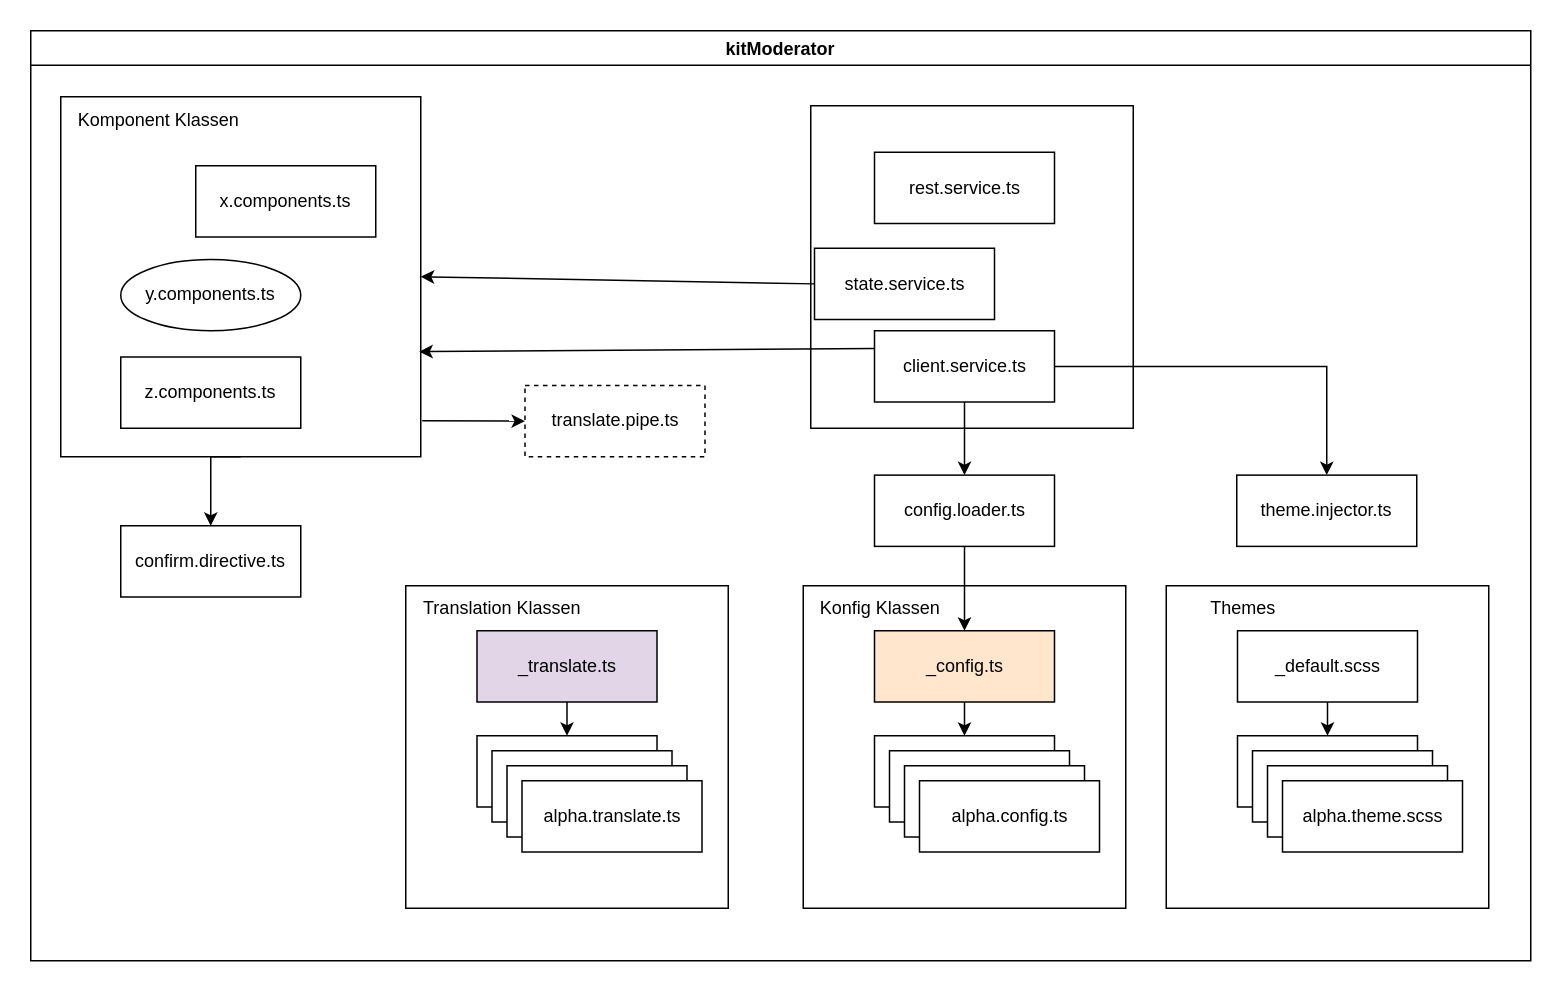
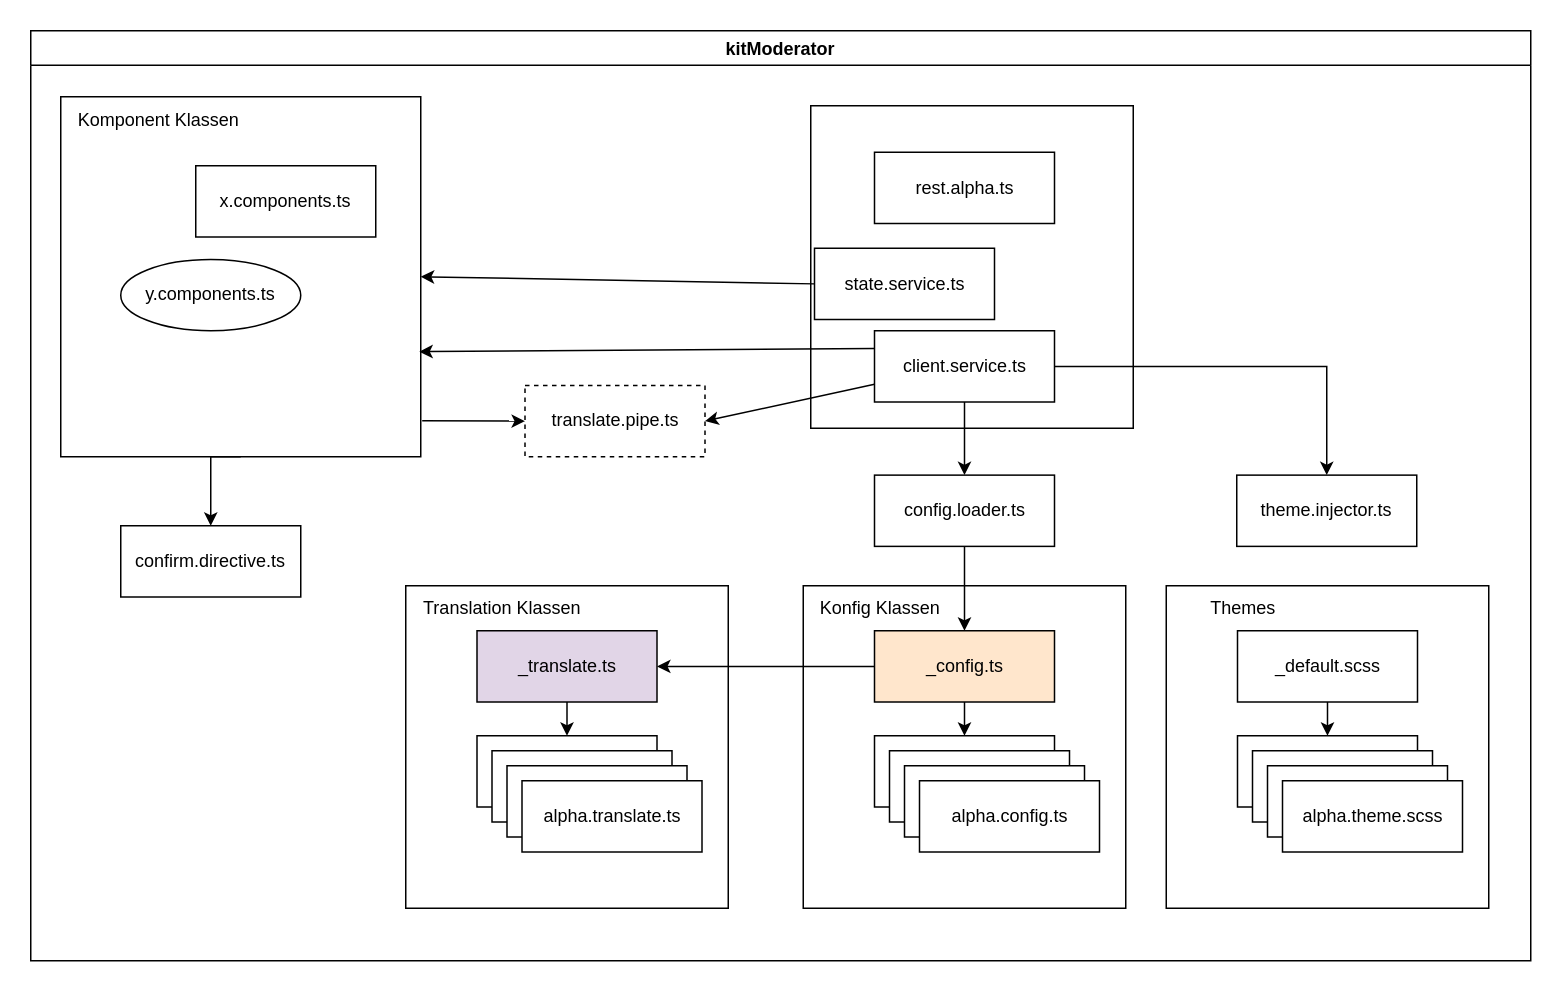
  <mxCell id="0" />
  <mxCell id="1" parent="0" />
  <mxCell id="2" value="kitModerator" style="swimlane;" vertex="1" parent="1"><mxGeometry x="20" y="20" width="1000" height="620" as="geometry" /></mxCell>
  <mxCell id="3" value="" style="whiteSpace=wrap;html=1;aspect=fixed;" vertex="1" parent="2"><mxGeometry x="520" y="50" width="215" height="215" as="geometry" /></mxCell>
- <mxCell id="4" value="rest.service.ts" style="rounded=0;whiteSpace=wrap;html=1;" vertex="1" parent="2"><mxGeometry x="562.5" y="81" width="120" height="47.5" as="geometry" /></mxCell>
+ <mxCell id="4" value="rest.alpha.ts" style="rounded=0;whiteSpace=wrap;html=1;" vertex="1" parent="2"><mxGeometry x="562.5" y="81" width="120" height="47.5" as="geometry" /></mxCell>
  <mxCell id="5" value="" style="whiteSpace=wrap;html=1;aspect=fixed;" vertex="1" parent="2"><mxGeometry x="515" y="370" width="215" height="215" as="geometry" /></mxCell>
  <mxCell id="6" value="Konfig Klassen" style="text;html=1;align=center;verticalAlign=middle;resizable=0;points=[];autosize=1;strokeColor=none;fillColor=none;" vertex="1" parent="2"><mxGeometry x="516" y="370" width="100" height="30" as="geometry" /></mxCell>
  <mxCell id="7" style="edgeStyle=orthogonalEdgeStyle;rounded=0;orthogonalLoop=1;jettySize=auto;html=1;exitX=1;exitY=0.5;exitDx=0;exitDy=0;entryX=0.5;entryY=0;entryDx=0;entryDy=0;" edge="1" parent="2" source="8" target="38"><mxGeometry relative="1" as="geometry" /></mxCell>
  <mxCell id="8" value="client.service.ts" style="rounded=0;whiteSpace=wrap;html=1;" vertex="1" parent="2"><mxGeometry x="562.5" y="200" width="120" height="47.5" as="geometry" /></mxCell>
  <mxCell id="9" value="state.service.ts" style="rounded=0;whiteSpace=wrap;html=1;" vertex="1" parent="2"><mxGeometry x="522.5" y="145" width="120" height="47.5" as="geometry" /></mxCell>
  <mxCell id="10" value="_config.ts" style="rounded=0;whiteSpace=wrap;html=1;fillColor=#ffe6cc;" vertex="1" parent="2"><mxGeometry x="562.5" y="400" width="120" height="47.5" as="geometry" /></mxCell>
  <mxCell id="11" value="alpha.config.ts" style="rounded=0;whiteSpace=wrap;html=1;" vertex="1" parent="2"><mxGeometry x="562.5" y="470" width="120" height="47.5" as="geometry" /></mxCell>
  <mxCell id="12" value="" style="endArrow=classic;html=1;rounded=0;exitX=0.5;exitY=1;exitDx=0;exitDy=0;entryX=0.5;entryY=0;entryDx=0;entryDy=0;" edge="1" parent="2" source="10" target="11"><mxGeometry width="50" height="50" relative="1" as="geometry"><mxPoint x="510" y="480" as="sourcePoint" /><mxPoint x="560" y="430" as="targetPoint" /></mxGeometry></mxCell>
  <mxCell id="13" style="edgeStyle=orthogonalEdgeStyle;rounded=0;orthogonalLoop=1;jettySize=auto;html=1;exitX=0.5;exitY=1;exitDx=0;exitDy=0;" edge="1" parent="2" source="14" target="36"><mxGeometry relative="1" as="geometry"><Array as="points"><mxPoint x="120" y="284" /></Array></mxGeometry></mxCell>
  <mxCell id="14" value="" style="whiteSpace=wrap;html=1;aspect=fixed;" vertex="1" parent="2"><mxGeometry x="20" y="44" width="240" height="240" as="geometry" /></mxCell>
  <mxCell id="15" value="Komponent Klassen" style="text;html=1;align=center;verticalAlign=middle;resizable=0;points=[];autosize=1;strokeColor=none;fillColor=none;" vertex="1" parent="2"><mxGeometry x="20" y="45" width="130" height="30" as="geometry" /></mxCell>
  <mxCell id="16" value="config.loader.ts" style="rounded=0;whiteSpace=wrap;html=1;" vertex="1" parent="2"><mxGeometry x="562.5" y="296.25" width="120" height="47.5" as="geometry" /></mxCell>
  <mxCell id="17" value="" style="endArrow=classic;html=1;rounded=0;exitX=0.5;exitY=1;exitDx=0;exitDy=0;entryX=0.5;entryY=0;entryDx=0;entryDy=0;" edge="1" parent="2" source="8" target="16"><mxGeometry width="50" height="50" relative="1" as="geometry"><mxPoint x="390" y="370" as="sourcePoint" /><mxPoint x="440" y="320" as="targetPoint" /></mxGeometry></mxCell>
  <mxCell id="18" value="" style="endArrow=classic;html=1;rounded=0;exitX=0.5;exitY=1;exitDx=0;exitDy=0;entryX=0.5;entryY=0;entryDx=0;entryDy=0;" edge="1" parent="2" source="16" target="10"><mxGeometry width="50" height="50" relative="1" as="geometry"><mxPoint x="390" y="430" as="sourcePoint" /><mxPoint x="440" y="380" as="targetPoint" /></mxGeometry></mxCell>
  <mxCell id="19" value="" style="whiteSpace=wrap;html=1;aspect=fixed;" vertex="1" parent="2"><mxGeometry x="250" y="370" width="215" height="215" as="geometry" /></mxCell>
  <mxCell id="20" value="Translation Klassen" style="text;html=1;align=center;verticalAlign=middle;resizable=0;points=[];autosize=1;strokeColor=none;fillColor=none;" vertex="1" parent="2"><mxGeometry x="249" y="370" width="130" height="30" as="geometry" /></mxCell>
  <mxCell id="21" value="_translate.ts" style="rounded=0;whiteSpace=wrap;html=1;fillColor=#e1d5e7;" vertex="1" parent="2"><mxGeometry x="297.5" y="400" width="120" height="47.5" as="geometry" /></mxCell>
  <mxCell id="22" value="alpha.config.ts" style="rounded=0;whiteSpace=wrap;html=1;" vertex="1" parent="2"><mxGeometry x="297.5" y="470" width="120" height="47.5" as="geometry" /></mxCell>
  <mxCell id="23" value="" style="endArrow=classic;html=1;rounded=0;exitX=0.5;exitY=1;exitDx=0;exitDy=0;entryX=0.5;entryY=0;entryDx=0;entryDy=0;" edge="1" parent="2" source="21" target="22"><mxGeometry width="50" height="50" relative="1" as="geometry"><mxPoint x="175" y="440" as="sourcePoint" /><mxPoint x="225" y="390" as="targetPoint" /></mxGeometry></mxCell>
  <mxCell id="24" value="alpha.config.ts" style="rounded=0;whiteSpace=wrap;html=1;" vertex="1" parent="2"><mxGeometry x="307.5" y="480" width="120" height="47.5" as="geometry" /></mxCell>
  <mxCell id="25" value="alpha.config.ts" style="rounded=0;whiteSpace=wrap;html=1;" vertex="1" parent="2"><mxGeometry x="317.5" y="490" width="120" height="47.5" as="geometry" /></mxCell>
  <mxCell id="26" value="alpha.translate.ts" style="rounded=0;whiteSpace=wrap;html=1;" vertex="1" parent="2"><mxGeometry x="327.5" y="500" width="120" height="47.5" as="geometry" /></mxCell>
+ <mxCell id="27" value="" style="endArrow=classic;html=1;rounded=0;exitX=0;exitY=0.5;exitDx=0;exitDy=0;entryX=1;entryY=0.5;entryDx=0;entryDy=0;" edge="1" parent="2" source="10" target="21"><mxGeometry width="50" height="50" relative="1" as="geometry"><mxPoint x="430" y="310" as="sourcePoint" /><mxPoint x="480" y="260" as="targetPoint" /></mxGeometry></mxCell>
  <mxCell id="28" value="x.components.ts" style="rounded=0;whiteSpace=wrap;html=1;" vertex="1" parent="2"><mxGeometry x="110" y="90" width="120" height="47.5" as="geometry" /></mxCell>
  <mxCell id="29" value="translate.pipe.ts" style="rounded=0;whiteSpace=wrap;html=1;dashed=1;" vertex="1" parent="2"><mxGeometry x="329.5" y="236.5" width="120" height="47.5" as="geometry" /></mxCell>
  <mxCell id="30" value="y.components.ts" style="ellipse;whiteSpace=wrap;html=1;" vertex="1" parent="2"><mxGeometry x="60" y="152.5" width="120" height="47.5" as="geometry" /></mxCell>
- <mxCell id="31" value="z.components.ts" style="rounded=0;whiteSpace=wrap;html=1;" vertex="1" parent="2"><mxGeometry x="60" y="217.5" width="120" height="47.5" as="geometry" /></mxCell>
  <mxCell id="32" value="" style="endArrow=classic;html=1;rounded=0;exitX=1.004;exitY=0.9;exitDx=0;exitDy=0;entryX=0;entryY=0.5;entryDx=0;entryDy=0;exitPerimeter=0;" edge="1" parent="2" source="14" target="29"><mxGeometry width="50" height="50" relative="1" as="geometry"><mxPoint x="390" y="150" as="sourcePoint" /><mxPoint x="440" y="100" as="targetPoint" /></mxGeometry></mxCell>
  <mxCell id="33" value="" style="endArrow=classic;html=1;rounded=0;exitX=0;exitY=0.5;exitDx=0;exitDy=0;entryX=1;entryY=0.5;entryDx=0;entryDy=0;" edge="1" parent="2" source="9" target="14"><mxGeometry width="50" height="50" relative="1" as="geometry"><mxPoint x="400" y="180" as="sourcePoint" /><mxPoint x="450" y="130" as="targetPoint" /></mxGeometry></mxCell>
+ <mxCell id="34" value="" style="endArrow=classic;html=1;rounded=0;exitX=0;exitY=0.75;exitDx=0;exitDy=0;entryX=1;entryY=0.5;entryDx=0;entryDy=0;" edge="1" parent="2" source="8" target="29"><mxGeometry width="50" height="50" relative="1" as="geometry"><mxPoint x="440" y="330" as="sourcePoint" /><mxPoint x="490" y="280" as="targetPoint" /></mxGeometry></mxCell>
  <mxCell id="35" value="" style="endArrow=classic;html=1;rounded=0;exitX=0;exitY=0.25;exitDx=0;exitDy=0;entryX=0.996;entryY=0.708;entryDx=0;entryDy=0;entryPerimeter=0;" edge="1" parent="2" source="8" target="14"><mxGeometry width="50" height="50" relative="1" as="geometry"><mxPoint x="400" y="220" as="sourcePoint" /><mxPoint x="450" y="170" as="targetPoint" /></mxGeometry></mxCell>
  <mxCell id="36" value="confirm.directive.ts" style="rounded=0;whiteSpace=wrap;html=1;" vertex="1" parent="2"><mxGeometry x="60" y="330" width="120" height="47.5" as="geometry" /></mxCell>
  <mxCell id="37" value="" style="whiteSpace=wrap;html=1;aspect=fixed;" vertex="1" parent="2"><mxGeometry x="757" y="370" width="215" height="215" as="geometry" /></mxCell>
  <mxCell id="38" value="theme.injector.ts" style="rounded=0;whiteSpace=wrap;html=1;" vertex="1" parent="2"><mxGeometry x="804" y="296.25" width="120" height="47.5" as="geometry" /></mxCell>
  <mxCell id="39" value="Themes" style="text;html=1;align=center;verticalAlign=middle;resizable=0;points=[];autosize=1;strokeColor=none;fillColor=none;" vertex="1" parent="2"><mxGeometry x="773" y="370" width="70" height="30" as="geometry" /></mxCell>
  <mxCell id="40" value="_default.scss" style="rounded=0;whiteSpace=wrap;html=1;" vertex="1" parent="2"><mxGeometry x="804.5" y="400" width="120" height="47.5" as="geometry" /></mxCell>
  <mxCell id="41" value="alpha.config.ts" style="rounded=0;whiteSpace=wrap;html=1;" vertex="1" parent="2"><mxGeometry x="804.5" y="470" width="120" height="47.5" as="geometry" /></mxCell>
  <mxCell id="42" value="" style="endArrow=classic;html=1;rounded=0;exitX=0.5;exitY=1;exitDx=0;exitDy=0;entryX=0.5;entryY=0;entryDx=0;entryDy=0;" edge="1" parent="2" source="40" target="41"><mxGeometry width="50" height="50" relative="1" as="geometry"><mxPoint x="682" y="440" as="sourcePoint" /><mxPoint x="732" y="390" as="targetPoint" /></mxGeometry></mxCell>
  <mxCell id="43" value="alpha.config.ts" style="rounded=0;whiteSpace=wrap;html=1;" vertex="1" parent="2"><mxGeometry x="814.5" y="480" width="120" height="47.5" as="geometry" /></mxCell>
  <mxCell id="44" value="alpha.config.ts" style="rounded=0;whiteSpace=wrap;html=1;" vertex="1" parent="2"><mxGeometry x="824.5" y="490" width="120" height="47.5" as="geometry" /></mxCell>
  <mxCell id="45" value="alpha.theme.scss" style="rounded=0;whiteSpace=wrap;html=1;" vertex="1" parent="2"><mxGeometry x="834.5" y="500" width="120" height="47.5" as="geometry" /></mxCell>
  <mxCell id="46" value="alpha.config.ts" style="rounded=0;whiteSpace=wrap;html=1;" vertex="1" parent="1"><mxGeometry x="592.5" y="500" width="120" height="47.5" as="geometry" /></mxCell>
  <mxCell id="47" value="alpha.config.ts" style="rounded=0;whiteSpace=wrap;html=1;" vertex="1" parent="1"><mxGeometry x="602.5" y="510" width="120" height="47.5" as="geometry" /></mxCell>
  <mxCell id="48" value="alpha.config.ts" style="rounded=0;whiteSpace=wrap;html=1;" vertex="1" parent="1"><mxGeometry x="612.5" y="520" width="120" height="47.5" as="geometry" /></mxCell>
